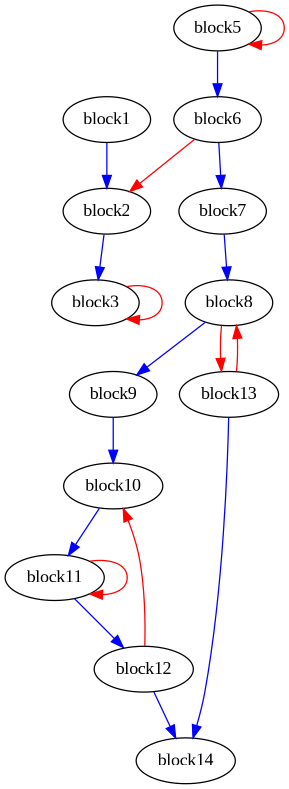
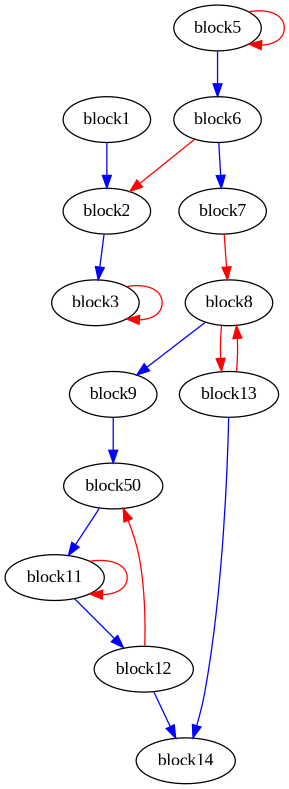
  digraph {
    fontname="Liberation Serif"
    splines=spline
    node [fontname="Liberation Serif"]
    edge [color=blue fontname="Liberation Serif" freq=32]
    block1
    block2
    block3
    block5
    block6
    block7
    block8
    block9
    block13
-   block10
+   block10 [label=block50]
    block14
    block11
    block12
    block1 -> block2 [freq=1]
    block2 -> block3
    block3 -> block3 [color=red freq=992]
    block5 -> block5 [color=red freq=992]
    block5 -> block6
    block6 -> block2 [color=red freq=31]
    block6 -> block7 [freq=1]
-   block7 -> block8 [freq=1]
+   block7 -> block8 [color=red freq=1]
    block8 -> block9
    block8 -> block13 [color=red freq=0]
    block9 -> block10
    block13 -> block8 [color=red freq=31]
    block13 -> block14 [freq=1]
    block10 -> block11 [freq=528]
    block11 -> block11 [color=red freq=16368]
    block11 -> block12 [freq=528]
    block12 -> block10 [color=red freq=496]
    block12 -> block14
  }
